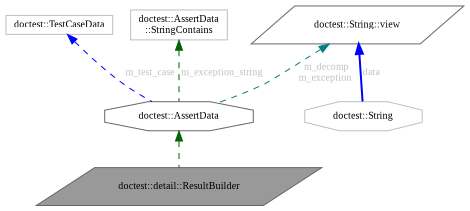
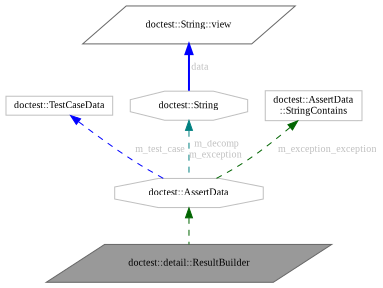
  digraph {
    fontname="Liberation Serif"
    node [color=grey75 fillcolor=white fontname="Liberation Serif" fontsize=10 shape=parallelogram style=filled]
    edge [color=darkgreen dir=back fontname="Liberation Serif" fontsize=10 labelfontname=Helvetica labelfontsize=10 style=dashed fontcolor=grey]
    n1 [color=gray40 fillcolor=grey60 fontcolor=black height=0.2 label="doctest::detail::ResultBuilder" width=0.4]
-   n2 [color=gray40 height=0.2 label="doctest::AssertData" shape=octagon width=0.4]
+   n2 [height=0.2 label="doctest::AssertData" shape=octagon width=0.4]
    n3 [height=0.2 label="doctest::TestCaseData" shape=box width=0.4]
    n4 [height=0.2 label="doctest::String" shape=octagon width=0.4]
    n5 [color=gray40 height=0.2 label="doctest::String::view" width=0.4]
    n6 [height=0.2 label="doctest::AssertData\l::StringContains" shape=box width=0.4]
    n2 -> n1 [fontcolor=""]
    n3 -> n2 [color=blue label=" m_test_case"]
-   n5 -> n2 [color=teal label=" m_decomp\nm_exception"]
+   n4 -> n2 [color=teal label=" m_decomp\nm_exception"]
    n5 -> n4 [color=blue label=" data" style=bold]
-   n6 -> n2 [label=" m_exception_string"]
+   n6 -> n2 [label=" m_exception_exception"]
  }
